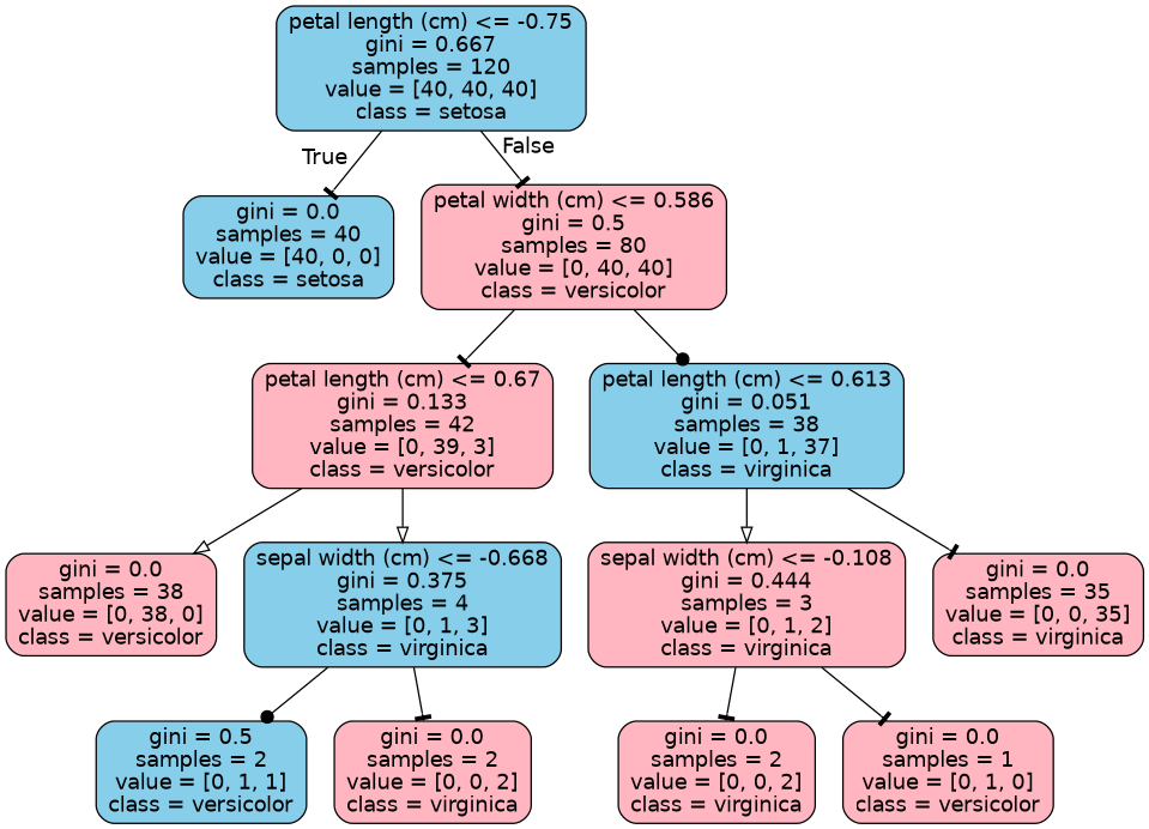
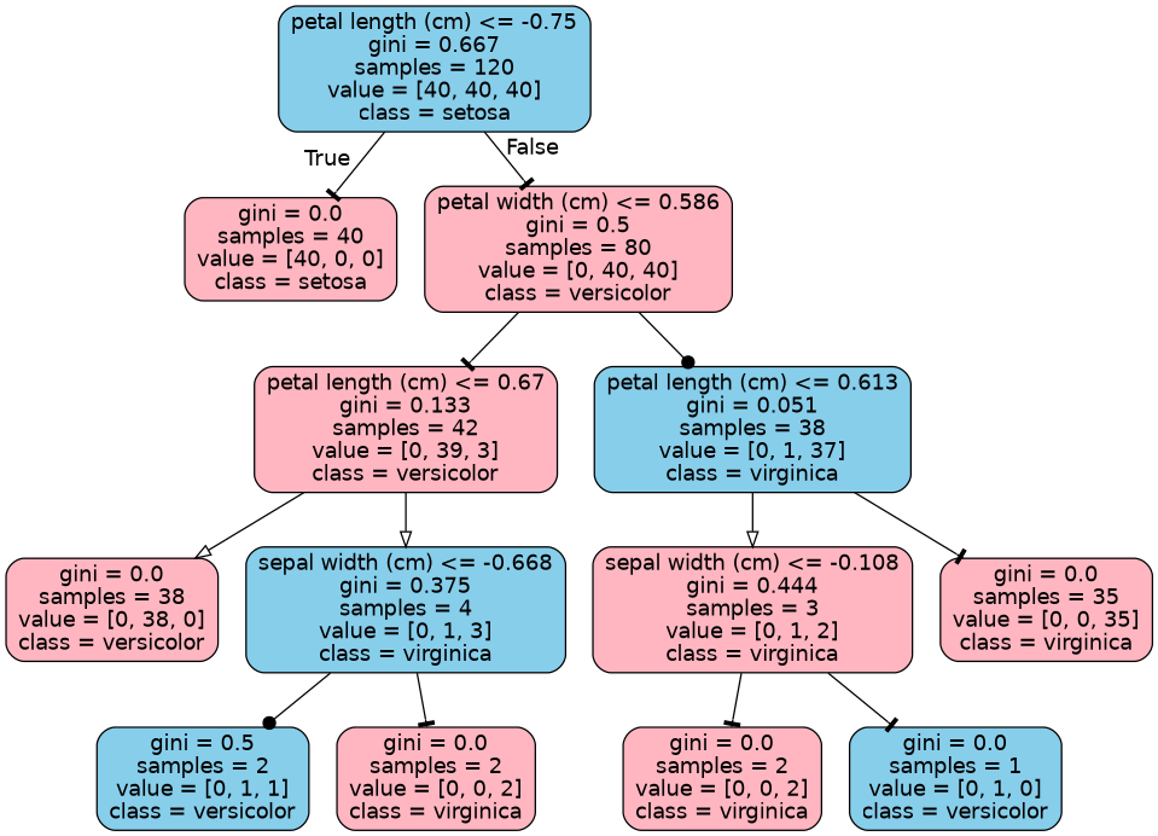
  digraph {
    node [color=black fillcolor=lightpink fontname=helvetica shape=box style="filled, rounded"]
    edge [arrowhead=tee fontname=helvetica]
    n1 [fillcolor=skyblue label="petal length (cm) <= -0.75\ngini = 0.667\nsamples = 120\nvalue = [40, 40, 40]\nclass = setosa"]
-   n2 [fillcolor=skyblue label="gini = 0.0\nsamples = 40\nvalue = [40, 0, 0]\nclass = setosa"]
+   n2 [label="gini = 0.0\nsamples = 40\nvalue = [40, 0, 0]\nclass = setosa"]
    n3 [label="petal width (cm) <= 0.586\ngini = 0.5\nsamples = 80\nvalue = [0, 40, 40]\nclass = versicolor"]
    n4 [label="petal length (cm) <= 0.67\ngini = 0.133\nsamples = 42\nvalue = [0, 39, 3]\nclass = versicolor"]
    n5 [fillcolor=skyblue label="petal length (cm) <= 0.613\ngini = 0.051\nsamples = 38\nvalue = [0, 1, 37]\nclass = virginica"]
    n6 [label="gini = 0.0\nsamples = 38\nvalue = [0, 38, 0]\nclass = versicolor"]
    n7 [fillcolor=skyblue label="sepal width (cm) <= -0.668\ngini = 0.375\nsamples = 4\nvalue = [0, 1, 3]\nclass = virginica"]
    n8 [label="sepal width (cm) <= -0.108\ngini = 0.444\nsamples = 3\nvalue = [0, 1, 2]\nclass = virginica"]
    n9 [label="gini = 0.0\nsamples = 35\nvalue = [0, 0, 35]\nclass = virginica"]
    n10 [fillcolor=skyblue label="gini = 0.5\nsamples = 2\nvalue = [0, 1, 1]\nclass = versicolor"]
    n11 [label="gini = 0.0\nsamples = 2\nvalue = [0, 0, 2]\nclass = virginica"]
    n12 [label="gini = 0.0\nsamples = 2\nvalue = [0, 0, 2]\nclass = virginica"]
-   n13 [label="gini = 0.0\nsamples = 1\nvalue = [0, 1, 0]\nclass = versicolor"]
+   n13 [fillcolor=skyblue label="gini = 0.0\nsamples = 1\nvalue = [0, 1, 0]\nclass = versicolor"]
    n1 -> n2 [headlabel=True labelangle=45 labeldistance=2.5]
    n1 -> n3 [headlabel=False labelangle=-45 labeldistance=2.5]
    n3 -> n4
    n3 -> n5 [arrowhead=dot]
    n4 -> n6 [arrowhead=onormal]
    n4 -> n7 [arrowhead=onormal]
    n5 -> n8 [arrowhead=onormal]
    n5 -> n9
    n7 -> n10 [arrowhead=dot]
    n7 -> n11
    n8 -> n12
    n8 -> n13
  }
